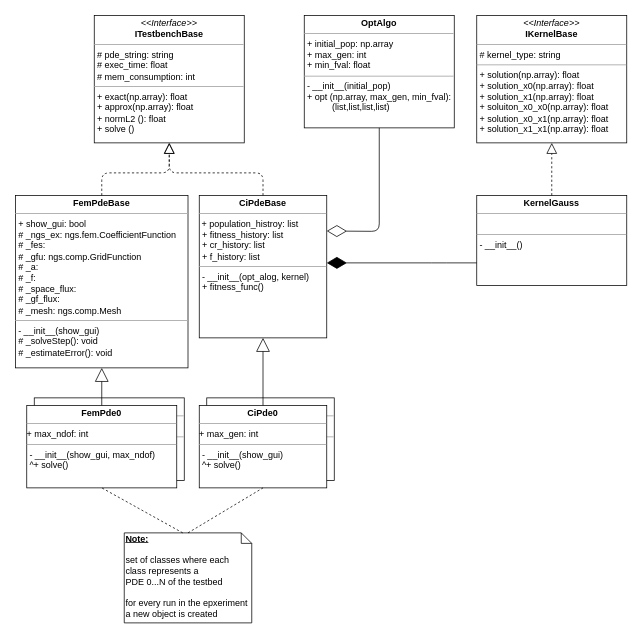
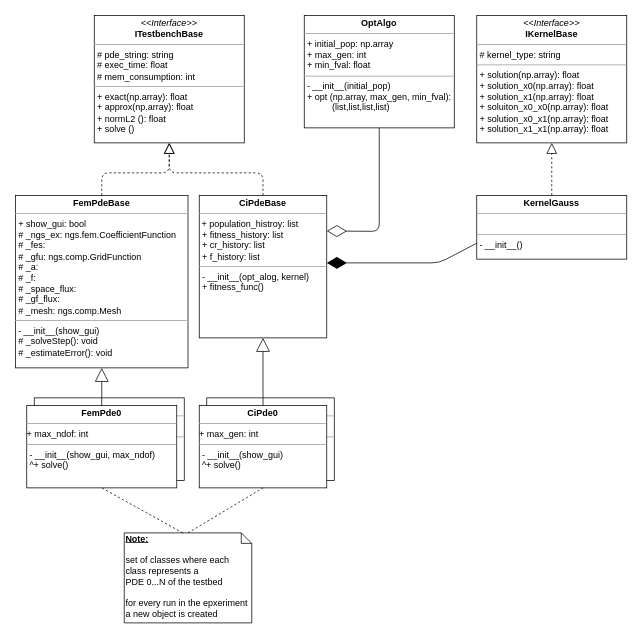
  <mxCell id="0" />
  <mxCell id="1" parent="0" />
  <mxCell id="2" value="&lt;p style=&quot;margin: 0px ; margin-top: 4px ; text-align: center&quot;&gt;&lt;br&gt;&lt;/p&gt;&lt;hr size=&quot;1&quot;&gt;&lt;div&gt;&lt;br&gt;&lt;/div&gt;&lt;hr size=&quot;1&quot;&gt;&lt;p style=&quot;margin: 0px ; margin-left: 4px&quot;&gt;&lt;br&gt;&lt;/p&gt;" style="verticalAlign=top;align=left;overflow=fill;fontSize=12;fontFamily=Helvetica;html=1;" parent="1" vertex="1"><mxGeometry x="275" y="530" width="170" height="110" as="geometry" /></mxCell>
  <mxCell id="3" value="&lt;p style=&quot;margin: 0px ; margin-top: 4px ; text-align: center&quot;&gt;&lt;br&gt;&lt;/p&gt;&lt;hr size=&quot;1&quot;&gt;&lt;div&gt;&lt;br&gt;&lt;/div&gt;&lt;hr size=&quot;1&quot;&gt;&lt;p style=&quot;margin: 0px ; margin-left: 4px&quot;&gt;&lt;br&gt;&lt;/p&gt;" style="verticalAlign=top;align=left;overflow=fill;fontSize=12;fontFamily=Helvetica;html=1;" parent="1" vertex="1"><mxGeometry x="45" y="530" width="200" height="110" as="geometry" /></mxCell>
  <mxCell id="4" value="&lt;p style=&quot;margin: 0px ; margin-top: 4px ; text-align: center&quot;&gt;&lt;i&gt;&amp;lt;&amp;lt;Interface&amp;gt;&amp;gt;&lt;/i&gt;&lt;br&gt;&lt;b&gt;ITestbenchBase&lt;/b&gt;&lt;/p&gt;&lt;hr size=&quot;1&quot;&gt;&lt;p style=&quot;margin: 0px ; margin-left: 4px&quot;&gt;# pde_string: string&lt;br&gt;# exec_time: float&lt;/p&gt;&lt;p style=&quot;margin: 0px ; margin-left: 4px&quot;&gt;# mem_consumption: int&lt;br&gt;&lt;/p&gt;&lt;hr size=&quot;1&quot;&gt;&lt;p style=&quot;margin: 0px ; margin-left: 4px&quot;&gt;+ exact(np.array): float&lt;br&gt;+ approx(np.array): float&lt;/p&gt;&lt;p style=&quot;margin: 0px ; margin-left: 4px&quot;&gt;+ normL2 (): float&lt;/p&gt;&lt;p style=&quot;margin: 0px ; margin-left: 4px&quot;&gt;+ solve ()&lt;/p&gt;" style="verticalAlign=top;align=left;overflow=fill;fontSize=12;fontFamily=Helvetica;html=1;rounded=0;shadow=0;comic=0;labelBackgroundColor=none;strokeWidth=1" parent="1" vertex="1"><mxGeometry x="125" y="20" width="200" height="170" as="geometry" /></mxCell>
  <mxCell id="5" value="&lt;p style=&quot;margin: 0px ; margin-top: 4px ; text-align: center&quot;&gt;&lt;i&gt;&amp;lt;&amp;lt;Interface&amp;gt;&amp;gt;&lt;/i&gt;&lt;br&gt;&lt;b&gt;IKernelBase&lt;/b&gt;&lt;/p&gt;&lt;hr size=&quot;1&quot;&gt;&lt;p style=&quot;margin: 0px ; margin-left: 4px&quot;&gt;# kernel_type: string&lt;br&gt;&lt;/p&gt;&lt;hr size=&quot;1&quot;&gt;&lt;p style=&quot;margin: 0px ; margin-left: 4px&quot;&gt;+ solution(np.array): float&lt;br&gt;+ solution_x0(np.array): float&lt;/p&gt;&lt;p style=&quot;margin: 0px ; margin-left: 4px&quot;&gt;+ solution_x1(np.array): float&lt;/p&gt;&lt;p style=&quot;margin: 0px ; margin-left: 4px&quot;&gt;+ soluiton_x0_x0(np.array): float&lt;/p&gt;&lt;p style=&quot;margin: 0px ; margin-left: 4px&quot;&gt;+ solution_x0_x1(np.array): float&lt;/p&gt;&lt;p style=&quot;margin: 0px ; margin-left: 4px&quot;&gt;+ solution_x1_x1(np.array): float&lt;/p&gt;" style="verticalAlign=top;align=left;overflow=fill;fontSize=12;fontFamily=Helvetica;html=1;rounded=0;shadow=0;comic=0;labelBackgroundColor=none;strokeWidth=1" parent="1" vertex="1"><mxGeometry x="635" y="20" width="200" height="170" as="geometry" /></mxCell>
  <mxCell id="6" value="&lt;p style=&quot;margin: 0px ; margin-top: 4px ; text-align: center&quot;&gt;&lt;b&gt;FemPdeBase&lt;/b&gt;&lt;br&gt;&lt;/p&gt;&lt;hr size=&quot;1&quot;&gt;&lt;p style=&quot;margin: 0px ; margin-left: 4px&quot;&gt;+ show_gui: bool &lt;br&gt;&lt;/p&gt;&lt;p style=&quot;margin: 0px ; margin-left: 4px&quot;&gt;# _ngs_ex: ngs.fem.CoefficientFunction&lt;/p&gt;&lt;p style=&quot;margin: 0px ; margin-left: 4px&quot;&gt;# _fes: &lt;br&gt;&lt;/p&gt;&lt;p style=&quot;margin: 0px ; margin-left: 4px&quot;&gt;# _gfu: ngs.comp.GridFunction&lt;/p&gt;&lt;p style=&quot;margin: 0px ; margin-left: 4px&quot;&gt;# _a: &lt;br&gt;&lt;/p&gt;&lt;p style=&quot;margin: 0px ; margin-left: 4px&quot;&gt;# _f: &lt;br&gt;&lt;/p&gt;&lt;p style=&quot;margin: 0px ; margin-left: 4px&quot;&gt;# _space_flux: &lt;br&gt;&lt;/p&gt;&lt;p style=&quot;margin: 0px ; margin-left: 4px&quot;&gt;# _gf_flux: &lt;br&gt;&lt;/p&gt;&lt;p style=&quot;margin: 0px ; margin-left: 4px&quot;&gt;# _mesh: ngs.comp.Mesh&lt;/p&gt;&lt;hr size=&quot;1&quot;&gt;&lt;p style=&quot;margin: 0px ; margin-left: 4px&quot;&gt;- __init__(show_gui)&lt;/p&gt;&lt;p style=&quot;margin: 0px ; margin-left: 4px&quot;&gt;# _solveStep(): void&lt;/p&gt;&lt;p style=&quot;margin: 0px ; margin-left: 4px&quot;&gt;# _estimateError(): void &lt;br&gt;&lt;/p&gt;" style="verticalAlign=top;align=left;overflow=fill;fontSize=12;fontFamily=Helvetica;html=1;" parent="1" vertex="1"><mxGeometry x="20" y="260" width="230" height="230" as="geometry" /></mxCell>
  <mxCell id="7" value="&lt;p style=&quot;margin: 0px ; margin-top: 4px ; text-align: center&quot;&gt;&lt;b&gt;CiPdeBase&lt;/b&gt;&lt;br&gt;&lt;/p&gt;&lt;hr size=&quot;1&quot;&gt;&amp;nbsp;+ population_histroy: list&lt;p style=&quot;margin: 0px ; margin-left: 4px&quot;&gt;+ fitness_history: list&lt;/p&gt;&lt;p style=&quot;margin: 0px ; margin-left: 4px&quot;&gt;+ cr_history: list&lt;/p&gt;&lt;p style=&quot;margin: 0px ; margin-left: 4px&quot;&gt;+ f_history: list&lt;br&gt;&lt;/p&gt;&lt;hr size=&quot;1&quot;&gt;&lt;p style=&quot;margin: 0px ; margin-left: 4px&quot;&gt;- __init__(opt_alog, kernel)&lt;/p&gt;&lt;p style=&quot;margin: 0px ; margin-left: 4px&quot;&gt;+ fitness_func()&lt;br&gt;&lt;/p&gt;" style="verticalAlign=top;align=left;overflow=fill;fontSize=12;fontFamily=Helvetica;html=1;" parent="1" vertex="1"><mxGeometry x="265" y="260" width="170" height="190" as="geometry" /></mxCell>
  <mxCell id="8" value="" style="endArrow=block;dashed=1;endFill=0;endSize=12;html=1;exitX=0.5;exitY=0;exitDx=0;exitDy=0;entryX=0.5;entryY=1;entryDx=0;entryDy=0;" parent="1" source="6" target="4" edge="1"><mxGeometry width="160" relative="1" as="geometry"><mxPoint x="85" y="620" as="sourcePoint" /><mxPoint x="165" y="180" as="targetPoint" /><Array as="points"><mxPoint x="135" y="230" /><mxPoint x="225" y="230" /></Array></mxGeometry></mxCell>
  <mxCell id="9" value="" style="endArrow=block;dashed=1;endFill=0;endSize=12;html=1;exitX=0.5;exitY=0;exitDx=0;exitDy=0;entryX=0.5;entryY=1;entryDx=0;entryDy=0;" parent="1" source="7" target="4" edge="1"><mxGeometry width="160" relative="1" as="geometry"><mxPoint x="135" y="670" as="sourcePoint" /><mxPoint x="295" y="670" as="targetPoint" /><Array as="points"><mxPoint x="350" y="230" /><mxPoint x="225" y="230" /></Array></mxGeometry></mxCell>
- <mxCell id="10" value="&lt;p style=&quot;margin: 0px ; margin-top: 4px ; text-align: center&quot;&gt;&lt;b&gt;KernelGauss&lt;/b&gt;&lt;br&gt;&lt;/p&gt;&lt;hr size=&quot;1&quot;&gt;&lt;div&gt;&lt;br&gt;&lt;/div&gt;&lt;hr size=&quot;1&quot;&gt;&lt;p style=&quot;margin: 0px ; margin-left: 4px&quot;&gt;- __init__()&lt;/p&gt;" style="verticalAlign=top;align=left;overflow=fill;fontSize=12;fontFamily=Helvetica;html=1;" parent="1" vertex="1"><mxGeometry x="635" y="260" width="200" height="120" as="geometry" /></mxCell>
+ <mxCell id="10" value="&lt;p style=&quot;margin: 0px ; margin-top: 4px ; text-align: center&quot;&gt;&lt;b&gt;KernelGauss&lt;/b&gt;&lt;br&gt;&lt;/p&gt;&lt;hr size=&quot;1&quot;&gt;&lt;div&gt;&lt;br&gt;&lt;/div&gt;&lt;hr size=&quot;1&quot;&gt;&lt;p style=&quot;margin: 0px ; margin-left: 4px&quot;&gt;- __init__()&lt;/p&gt;" style="verticalAlign=top;align=left;overflow=fill;fontSize=12;fontFamily=Helvetica;html=1;" parent="1" vertex="1"><mxGeometry x="635" y="260" width="200" height="85" as="geometry" /></mxCell>
  <mxCell id="11" value="" style="endArrow=block;dashed=1;endFill=0;endSize=12;html=1;entryX=0.5;entryY=1;entryDx=0;entryDy=0;exitX=0.5;exitY=0;exitDx=0;exitDy=0;" parent="1" source="10" target="5" edge="1"><mxGeometry width="160" relative="1" as="geometry"><mxPoint x="435" y="240" as="sourcePoint" /><mxPoint x="595" y="240" as="targetPoint" /></mxGeometry></mxCell>
  <mxCell id="12" value="&lt;p style=&quot;margin: 0px ; margin-top: 4px ; text-align: center&quot;&gt;&lt;b&gt;OptAlgo&lt;/b&gt;&lt;br&gt;&lt;/p&gt;&lt;hr size=&quot;1&quot;&gt;&lt;p style=&quot;margin: 0px ; margin-left: 4px&quot;&gt;+ initial_pop: np.array&lt;/p&gt;&lt;p style=&quot;margin: 0px ; margin-left: 4px&quot;&gt;+ max_gen: int&lt;/p&gt;&lt;p style=&quot;margin: 0px ; margin-left: 4px&quot;&gt;+ min_fval: float&lt;br&gt;&lt;/p&gt;&lt;hr size=&quot;1&quot;&gt;&lt;p style=&quot;margin: 0px ; margin-left: 4px&quot;&gt;- __init__(initial_pop)&lt;br&gt;&lt;/p&gt;&lt;p style=&quot;margin: 0px ; margin-left: 4px&quot;&gt;+ opt (np.array, max_gen, min_fval):&lt;/p&gt;&lt;p style=&quot;margin: 0px ; margin-left: 4px&quot;&gt;&amp;nbsp;&amp;nbsp;&amp;nbsp;&amp;nbsp;&amp;nbsp;&amp;nbsp;&amp;nbsp;&amp;nbsp;&amp;nbsp; (list,list,list,list)&lt;/p&gt;&lt;p style=&quot;margin: 0px ; margin-left: 4px&quot;&gt;&lt;br&gt;&lt;/p&gt;" style="verticalAlign=top;align=left;overflow=fill;fontSize=12;fontFamily=Helvetica;html=1;" parent="1" vertex="1"><mxGeometry x="405" y="20" width="200" height="150" as="geometry" /></mxCell>
  <mxCell id="13" value="&lt;div&gt;&lt;u&gt;&lt;b&gt;Note: &lt;/b&gt;&lt;br&gt;&lt;/u&gt;&lt;/div&gt;&lt;div&gt;&lt;u&gt;&lt;/u&gt;&lt;br&gt;&lt;/div&gt;&lt;div&gt;set of classes where each class represents a &lt;br&gt;&lt;/div&gt;&lt;div&gt;PDE 0...N of the testbed&lt;/div&gt;&lt;div&gt;&lt;br&gt;&lt;/div&gt;&lt;div&gt;for every run in the epxeriment a new object is created&lt;br&gt;&lt;/div&gt;" style="shape=note;whiteSpace=wrap;html=1;size=14;verticalAlign=top;align=left;spacingTop=-6;" parent="1" vertex="1"><mxGeometry x="165" y="710" width="170" height="120" as="geometry" /></mxCell>
  <mxCell id="14" value="" style="endArrow=diamondThin;endFill=0;endSize=24;html=1;exitX=0.5;exitY=1;exitDx=0;exitDy=0;entryX=1;entryY=0.25;entryDx=0;entryDy=0;" parent="1" source="12" target="7" edge="1"><mxGeometry width="160" relative="1" as="geometry"><mxPoint x="475" y="270" as="sourcePoint" /><mxPoint x="455" y="290" as="targetPoint" /><Array as="points"><mxPoint x="505" y="308" /></Array></mxGeometry></mxCell>
  <mxCell id="15" value="" style="endArrow=diamondThin;endFill=1;endSize=24;html=1;exitX=0;exitY=0.75;exitDx=0;exitDy=0;" parent="1" source="10" edge="1"><mxGeometry width="160" relative="1" as="geometry"><mxPoint x="585" y="275" as="sourcePoint" /><mxPoint x="435" y="350" as="targetPoint" /><Array as="points"><mxPoint x="585" y="350" /></Array></mxGeometry></mxCell>
  <mxCell id="16" value="&lt;p style=&quot;margin: 0px ; margin-top: 4px ; text-align: center&quot;&gt;&lt;b&gt;FemPde0&lt;/b&gt;&lt;br&gt;&lt;/p&gt;&lt;hr size=&quot;1&quot;&gt;&lt;div&gt;+ max_ndof: int&lt;br&gt;&lt;/div&gt;&lt;hr size=&quot;1&quot;&gt;&lt;p style=&quot;margin: 0px ; margin-left: 4px&quot;&gt;- __init__(show_gui, max_ndof)&lt;/p&gt;&lt;p style=&quot;margin: 0px ; margin-left: 4px&quot;&gt;^+ solve()&lt;br&gt;&lt;/p&gt;" style="verticalAlign=top;align=left;overflow=fill;fontSize=12;fontFamily=Helvetica;html=1;" parent="1" vertex="1"><mxGeometry x="35" y="540" width="200" height="110" as="geometry" /></mxCell>
  <mxCell id="17" value="" style="endArrow=block;endSize=16;endFill=0;html=1;exitX=0.5;exitY=0;exitDx=0;exitDy=0;entryX=0.5;entryY=1;entryDx=0;entryDy=0;" parent="1" source="16" target="6" edge="1"><mxGeometry x="-0.143" y="30" width="160" relative="1" as="geometry"><mxPoint x="325" y="560" as="sourcePoint" /><mxPoint x="115" y="500" as="targetPoint" /><mxPoint as="offset" /></mxGeometry></mxCell>
  <mxCell id="18" value="&lt;p style=&quot;margin: 0px ; margin-top: 4px ; text-align: center&quot;&gt;&lt;b&gt;CiPde0&lt;/b&gt;&lt;br&gt;&lt;/p&gt;&lt;hr size=&quot;1&quot;&gt;&lt;div&gt;+ max_gen: int&lt;br&gt;&lt;/div&gt;&lt;hr size=&quot;1&quot;&gt;&lt;p style=&quot;margin: 0px ; margin-left: 4px&quot;&gt;- __init__(show_gui)&lt;/p&gt;&lt;p style=&quot;margin: 0px ; margin-left: 4px&quot;&gt;^+ solve()&lt;br&gt;&lt;/p&gt;" style="verticalAlign=top;align=left;overflow=fill;fontSize=12;fontFamily=Helvetica;html=1;" parent="1" vertex="1"><mxGeometry x="265" y="540" width="170" height="110" as="geometry" /></mxCell>
  <mxCell id="19" value="" style="endArrow=block;endSize=16;endFill=0;html=1;entryX=0.5;entryY=1;entryDx=0;entryDy=0;" parent="1" target="7" edge="1"><mxGeometry x="-0.143" y="30" width="160" relative="1" as="geometry"><mxPoint x="350" y="540" as="sourcePoint" /><mxPoint x="445" y="510" as="targetPoint" /><mxPoint as="offset" /></mxGeometry></mxCell>
  <mxCell id="20" value="" style="endArrow=none;dashed=1;html=1;exitX=0.5;exitY=0;exitDx=0;exitDy=0;exitPerimeter=0;entryX=0.5;entryY=1;entryDx=0;entryDy=0;" parent="1" source="13" target="18" edge="1"><mxGeometry width="50" height="50" relative="1" as="geometry"><mxPoint x="425" y="740" as="sourcePoint" /><mxPoint x="475" y="690" as="targetPoint" /></mxGeometry></mxCell>
  <mxCell id="21" value="" style="endArrow=none;dashed=1;html=1;exitX=0;exitY=0;exitDx=78;exitDy=0;exitPerimeter=0;entryX=0.5;entryY=1;entryDx=0;entryDy=0;" parent="1" source="13" target="16" edge="1"><mxGeometry width="50" height="50" relative="1" as="geometry"><mxPoint x="55" y="740" as="sourcePoint" /><mxPoint x="155" y="680" as="targetPoint" /></mxGeometry></mxCell>
